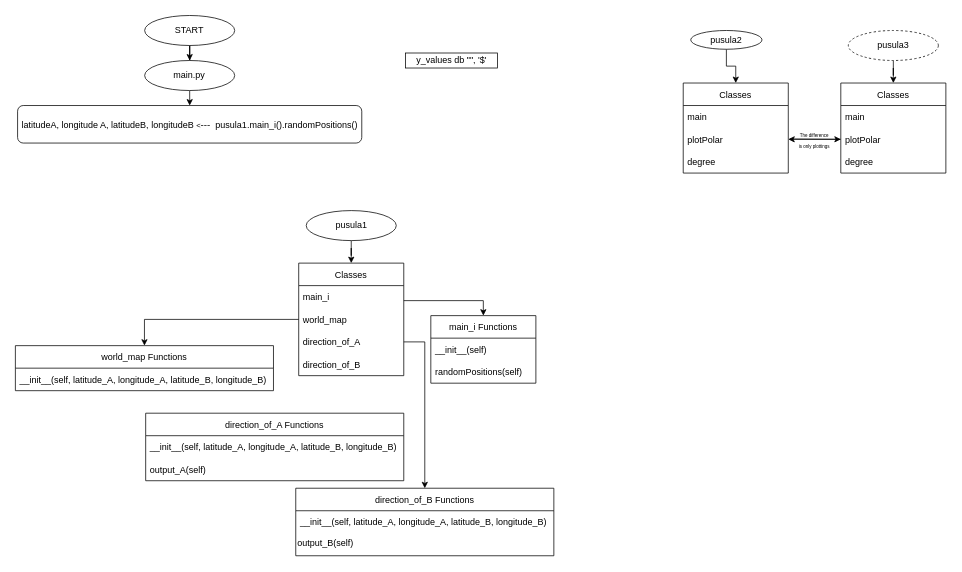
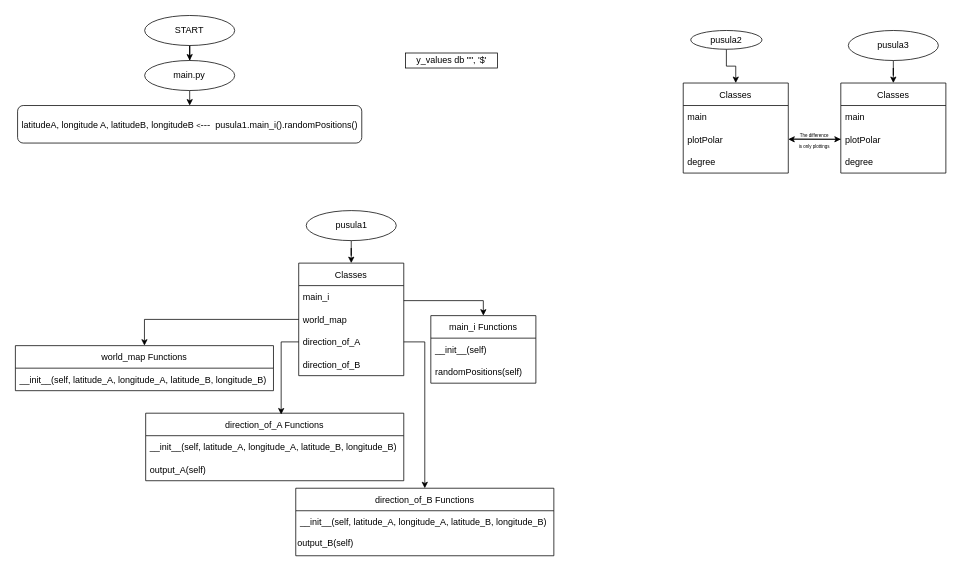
  <mxCell id="0" />
  <mxCell id="1" parent="0" />
  <mxCell id="2" value="" style="edgeStyle=orthogonalEdgeStyle;rounded=0;orthogonalLoop=1;jettySize=auto;html=1;" parent="1" source="3" target="6" edge="1"><mxGeometry relative="1" as="geometry" /></mxCell>
  <mxCell id="3" value="START" style="ellipse;whiteSpace=wrap;html=1;" parent="1" vertex="1"><mxGeometry x="192.27" y="20" width="120" height="40" as="geometry" /></mxCell>
  <mxCell id="4" value="y_values db &quot;&quot;, '$'" style="rounded=0;whiteSpace=wrap;html=1;" parent="1" vertex="1"><mxGeometry x="540" y="70" width="122.5" height="20" as="geometry" /></mxCell>
  <mxCell id="5" value="" style="edgeStyle=orthogonalEdgeStyle;rounded=0;orthogonalLoop=1;jettySize=auto;html=1;" parent="1" source="6" target="7" edge="1"><mxGeometry relative="1" as="geometry" /></mxCell>
  <mxCell id="6" value="main.py" style="ellipse;whiteSpace=wrap;html=1;" parent="1" vertex="1"><mxGeometry x="192.27" y="80" width="120" height="40" as="geometry" /></mxCell>
  <mxCell id="7" value="latitudeA, longitude A, latitudeB, longitudeB&amp;nbsp;&lt;font style=&quot;font-size: 10px&quot;&gt;&amp;lt;&lt;/font&gt;&lt;font style=&quot;font-size: 13px&quot;&gt;---&lt;/font&gt;&amp;nbsp;&amp;nbsp;&lt;span style=&quot;background-color: rgb(255, 255, 255);&quot;&gt;pusula1.main_i().randomPositions()&lt;/span&gt;" style="rounded=1;whiteSpace=wrap;html=1;fontSize=12;glass=0;strokeWidth=1;shadow=0;" parent="1" vertex="1"><mxGeometry x="22.94" y="140" width="458.67" height="50" as="geometry" /></mxCell>
  <mxCell id="8" value="" style="edgeStyle=orthogonalEdgeStyle;rounded=0;orthogonalLoop=1;jettySize=auto;html=1;entryX=0.5;entryY=0;entryDx=0;entryDy=0;" parent="1" source="9" target="10" edge="1"><mxGeometry relative="1" as="geometry"><mxPoint x="467.58" y="345.5" as="targetPoint" /></mxGeometry></mxCell>
  <mxCell id="9" value="pusula1" style="ellipse;whiteSpace=wrap;html=1;" parent="1" vertex="1"><mxGeometry x="407.58" y="280" width="120" height="40" as="geometry" /></mxCell>
  <mxCell id="10" value="Classes" style="swimlane;fontStyle=0;childLayout=stackLayout;horizontal=1;startSize=30;horizontalStack=0;resizeParent=1;resizeParentMax=0;resizeLast=0;collapsible=1;marginBottom=0;labelBackgroundColor=#FFFFFF;fontFamily=Helvetica;fontColor=#000000;" parent="1" vertex="1"><mxGeometry x="397.58" y="350" width="140" height="150" as="geometry" /></mxCell>
  <mxCell id="11" value="main_i" style="text;strokeColor=none;fillColor=none;align=left;verticalAlign=middle;spacingLeft=4;spacingRight=4;overflow=hidden;points=[[0,0.5],[1,0.5]];portConstraint=eastwest;rotatable=0;labelBackgroundColor=#FFFFFF;fontFamily=Helvetica;fontColor=#000000;" parent="10" vertex="1"><mxGeometry y="30" width="140" height="30" as="geometry" /></mxCell>
  <mxCell id="12" value="world_map" style="text;strokeColor=none;fillColor=none;align=left;verticalAlign=middle;spacingLeft=4;spacingRight=4;overflow=hidden;points=[[0,0.5],[1,0.5]];portConstraint=eastwest;rotatable=0;labelBackgroundColor=#FFFFFF;fontFamily=Helvetica;fontColor=#000000;" parent="10" vertex="1"><mxGeometry y="60" width="140" height="30" as="geometry" /></mxCell>
  <mxCell id="13" value="direction_of_A" style="text;strokeColor=none;fillColor=none;align=left;verticalAlign=middle;spacingLeft=4;spacingRight=4;overflow=hidden;points=[[0,0.5],[1,0.5]];portConstraint=eastwest;rotatable=0;labelBackgroundColor=#FFFFFF;fontFamily=Helvetica;fontColor=#000000;" parent="10" vertex="1"><mxGeometry y="90" width="140" height="30" as="geometry" /></mxCell>
  <mxCell id="14" value="direction_of_B" style="text;strokeColor=none;fillColor=none;align=left;verticalAlign=middle;spacingLeft=4;spacingRight=4;overflow=hidden;points=[[0,0.5],[1,0.5]];portConstraint=eastwest;rotatable=0;labelBackgroundColor=#FFFFFF;fontFamily=Helvetica;fontColor=#000000;" parent="10" vertex="1"><mxGeometry y="120" width="140" height="30" as="geometry" /></mxCell>
  <mxCell id="15" value="main_i Functions" style="swimlane;fontStyle=0;childLayout=stackLayout;horizontal=1;startSize=30;horizontalStack=0;resizeParent=1;resizeParentMax=0;resizeLast=0;collapsible=1;marginBottom=0;labelBackgroundColor=#FFFFFF;fontFamily=Helvetica;fontColor=#000000;" parent="1" vertex="1"><mxGeometry x="573.63" y="420" width="140" height="90" as="geometry" /></mxCell>
  <mxCell id="16" value="__init__(self)" style="text;strokeColor=none;fillColor=none;align=left;verticalAlign=middle;spacingLeft=4;spacingRight=4;overflow=hidden;points=[[0,0.5],[1,0.5]];portConstraint=eastwest;rotatable=0;labelBackgroundColor=#FFFFFF;fontFamily=Helvetica;fontColor=#000000;" parent="15" vertex="1"><mxGeometry y="30" width="140" height="30" as="geometry" /></mxCell>
  <mxCell id="17" value="randomPositions(self)" style="text;strokeColor=none;fillColor=none;align=left;verticalAlign=middle;spacingLeft=4;spacingRight=4;overflow=hidden;points=[[0,0.5],[1,0.5]];portConstraint=eastwest;rotatable=0;labelBackgroundColor=#FFFFFF;fontFamily=Helvetica;fontColor=#000000;" parent="15" vertex="1"><mxGeometry y="60" width="140" height="30" as="geometry" /></mxCell>
  <mxCell id="18" style="edgeStyle=orthogonalEdgeStyle;rounded=0;orthogonalLoop=1;jettySize=auto;html=1;fontFamily=Helvetica;fontColor=#000000;entryX=0.5;entryY=0;entryDx=0;entryDy=0;" parent="1" target="15" edge="1"><mxGeometry relative="1" as="geometry"><mxPoint x="537.63" y="400" as="sourcePoint" /><mxPoint x="573.63" y="400" as="targetPoint" /><Array as="points"><mxPoint x="643.63" y="400" /></Array></mxGeometry></mxCell>
  <mxCell id="19" value="world_map Functions" style="swimlane;fontStyle=0;childLayout=stackLayout;horizontal=1;startSize=30;horizontalStack=0;resizeParent=1;resizeParentMax=0;resizeLast=0;collapsible=1;marginBottom=0;labelBackgroundColor=#FFFFFF;fontFamily=Helvetica;fontColor=#000000;" parent="1" vertex="1"><mxGeometry x="20" y="460" width="343.95" height="60" as="geometry" /></mxCell>
  <mxCell id="20" value="__init__(self, latitude_A, longitude_A, latitude_B, longitude_B)" style="text;strokeColor=none;fillColor=none;align=left;verticalAlign=middle;spacingLeft=4;spacingRight=4;overflow=hidden;points=[[0,0.5],[1,0.5]];portConstraint=eastwest;rotatable=0;labelBackgroundColor=#FFFFFF;fontFamily=Helvetica;fontColor=#000000;" parent="19" vertex="1"><mxGeometry y="30" width="343.95" height="30" as="geometry" /></mxCell>
  <mxCell id="21" value="" style="edgeStyle=orthogonalEdgeStyle;rounded=0;orthogonalLoop=1;jettySize=auto;html=1;fontFamily=Helvetica;fontColor=#000000;" parent="1" source="12" target="19" edge="1"><mxGeometry relative="1" as="geometry" /></mxCell>
  <mxCell id="22" value="direction_of_A Functions" style="swimlane;fontStyle=0;childLayout=stackLayout;horizontal=1;startSize=30;horizontalStack=0;resizeParent=1;resizeParentMax=0;resizeLast=0;collapsible=1;marginBottom=0;labelBackgroundColor=#FFFFFF;fontFamily=Helvetica;fontColor=#000000;" parent="1" vertex="1"><mxGeometry x="193.63" y="550" width="343.95" height="90" as="geometry" /></mxCell>
  <mxCell id="23" value="__init__(self, latitude_A, longitude_A, latitude_B, longitude_B)" style="text;strokeColor=none;fillColor=none;align=left;verticalAlign=middle;spacingLeft=4;spacingRight=4;overflow=hidden;points=[[0,0.5],[1,0.5]];portConstraint=eastwest;rotatable=0;labelBackgroundColor=#FFFFFF;fontFamily=Helvetica;fontColor=#000000;" parent="22" vertex="1"><mxGeometry y="30" width="343.95" height="30" as="geometry" /></mxCell>
  <mxCell id="24" value="output_A(self)" style="text;strokeColor=none;fillColor=none;align=left;verticalAlign=middle;spacingLeft=4;spacingRight=4;overflow=hidden;points=[[0,0.5],[1,0.5]];portConstraint=eastwest;rotatable=0;labelBackgroundColor=#FFFFFF;fontFamily=Helvetica;fontColor=#000000;" vertex="1" parent="22"><mxGeometry y="60" width="343.95" height="30" as="geometry" /></mxCell>
+ <mxCell id="25" style="edgeStyle=orthogonalEdgeStyle;rounded=0;orthogonalLoop=1;jettySize=auto;html=1;exitX=0;exitY=0.5;exitDx=0;exitDy=0;fontFamily=Helvetica;fontColor=#000000;entryX=0.525;entryY=0.019;entryDx=0;entryDy=0;entryPerimeter=0;" parent="1" source="13" target="22" edge="1"><mxGeometry relative="1" as="geometry"><mxPoint x="373.63" y="540" as="targetPoint" /></mxGeometry></mxCell>
  <mxCell id="26" style="edgeStyle=orthogonalEdgeStyle;rounded=0;orthogonalLoop=1;jettySize=auto;html=1;exitX=1;exitY=0.5;exitDx=0;exitDy=0;fontFamily=Helvetica;fontColor=#000000;entryX=0.5;entryY=0;entryDx=0;entryDy=0;" parent="1" source="13" target="27" edge="1"><mxGeometry relative="1" as="geometry"><mxPoint x="563.63" y="680" as="targetPoint" /><Array as="points"><mxPoint x="565.63" y="455" /></Array></mxGeometry></mxCell>
  <mxCell id="27" value="direction_of_B Functions" style="swimlane;fontStyle=0;childLayout=stackLayout;horizontal=1;startSize=30;horizontalStack=0;resizeParent=1;resizeParentMax=0;resizeLast=0;collapsible=1;marginBottom=0;labelBackgroundColor=#FFFFFF;fontFamily=Helvetica;fontColor=#000000;" parent="1" vertex="1"><mxGeometry x="393.63" y="650" width="343.95" height="90" as="geometry" /></mxCell>
  <mxCell id="28" value="__init__(self, latitude_A, longitude_A, latitude_B, longitude_B)" style="text;strokeColor=none;fillColor=none;align=left;verticalAlign=middle;spacingLeft=4;spacingRight=4;overflow=hidden;points=[[0,0.5],[1,0.5]];portConstraint=eastwest;rotatable=0;labelBackgroundColor=#FFFFFF;fontFamily=Helvetica;fontColor=#000000;" parent="27" vertex="1"><mxGeometry y="30" width="343.95" height="30" as="geometry" /></mxCell>
  <mxCell id="29" value="&lt;span style=&quot;color: rgb(0, 0, 0); font-family: Helvetica; font-size: 12px; font-style: normal; font-variant-ligatures: normal; font-variant-caps: normal; font-weight: 400; letter-spacing: normal; orphans: 2; text-align: left; text-indent: 0px; text-transform: none; widows: 2; word-spacing: 0px; -webkit-text-stroke-width: 0px; background-color: rgb(255, 255, 255); text-decoration-thickness: initial; text-decoration-style: initial; text-decoration-color: initial; float: none; display: inline !important;&quot;&gt;output_B(self)&lt;/span&gt;" style="text;whiteSpace=wrap;html=1;" vertex="1" parent="27"><mxGeometry y="60" width="343.95" height="30" as="geometry" /></mxCell>
  <mxCell id="30" value="" style="edgeStyle=orthogonalEdgeStyle;rounded=0;orthogonalLoop=1;jettySize=auto;html=1;entryX=0.5;entryY=0;entryDx=0;entryDy=0;" edge="1" parent="1" source="31" target="32"><mxGeometry relative="1" as="geometry"><mxPoint x="980" y="105.5" as="targetPoint" /></mxGeometry></mxCell>
  <mxCell id="31" value="pusula2" style="ellipse;whiteSpace=wrap;html=1;" vertex="1" parent="1"><mxGeometry x="920" y="40" width="95" height="25" as="geometry" /></mxCell>
  <mxCell id="32" value="Classes" style="swimlane;fontStyle=0;childLayout=stackLayout;horizontal=1;startSize=30;horizontalStack=0;resizeParent=1;resizeParentMax=0;resizeLast=0;collapsible=1;marginBottom=0;labelBackgroundColor=#FFFFFF;fontFamily=Helvetica;fontColor=#000000;" vertex="1" parent="1"><mxGeometry x="910" y="110" width="140" height="120" as="geometry" /></mxCell>
  <mxCell id="33" value="main" style="text;strokeColor=none;fillColor=none;align=left;verticalAlign=middle;spacingLeft=4;spacingRight=4;overflow=hidden;points=[[0,0.5],[1,0.5]];portConstraint=eastwest;rotatable=0;labelBackgroundColor=#FFFFFF;fontFamily=Helvetica;fontColor=#000000;" vertex="1" parent="32"><mxGeometry y="30" width="140" height="30" as="geometry" /></mxCell>
  <mxCell id="34" value="plotPolar" style="text;strokeColor=none;fillColor=none;align=left;verticalAlign=middle;spacingLeft=4;spacingRight=4;overflow=hidden;points=[[0,0.5],[1,0.5]];portConstraint=eastwest;rotatable=0;labelBackgroundColor=#FFFFFF;fontFamily=Helvetica;fontColor=#000000;" vertex="1" parent="32"><mxGeometry y="60" width="140" height="30" as="geometry" /></mxCell>
  <mxCell id="35" value="degree" style="text;strokeColor=none;fillColor=none;align=left;verticalAlign=middle;spacingLeft=4;spacingRight=4;overflow=hidden;points=[[0,0.5],[1,0.5]];portConstraint=eastwest;rotatable=0;labelBackgroundColor=#FFFFFF;fontFamily=Helvetica;fontColor=#000000;" vertex="1" parent="32"><mxGeometry y="90" width="140" height="30" as="geometry" /></mxCell>
  <mxCell id="36" value="" style="edgeStyle=orthogonalEdgeStyle;rounded=0;orthogonalLoop=1;jettySize=auto;html=1;entryX=0.5;entryY=0;entryDx=0;entryDy=0;" edge="1" parent="1" source="37" target="38"><mxGeometry relative="1" as="geometry"><mxPoint x="1190" y="105.5" as="targetPoint" /></mxGeometry></mxCell>
- <mxCell id="37" value="pusula3" style="ellipse;whiteSpace=wrap;html=1;dashed=1;" vertex="1" parent="1"><mxGeometry x="1130" y="40" width="120" height="40" as="geometry" /></mxCell>
+ <mxCell id="37" value="pusula3" style="ellipse;whiteSpace=wrap;html=1;" vertex="1" parent="1"><mxGeometry x="1130" y="40" width="120" height="40" as="geometry" /></mxCell>
  <mxCell id="38" value="Classes" style="swimlane;fontStyle=0;childLayout=stackLayout;horizontal=1;startSize=30;horizontalStack=0;resizeParent=1;resizeParentMax=0;resizeLast=0;collapsible=1;marginBottom=0;labelBackgroundColor=#FFFFFF;fontFamily=Helvetica;fontColor=#000000;" vertex="1" parent="1"><mxGeometry x="1120" y="110" width="140" height="120" as="geometry" /></mxCell>
  <mxCell id="39" value="main" style="text;strokeColor=none;fillColor=none;align=left;verticalAlign=middle;spacingLeft=4;spacingRight=4;overflow=hidden;points=[[0,0.5],[1,0.5]];portConstraint=eastwest;rotatable=0;labelBackgroundColor=#FFFFFF;fontFamily=Helvetica;fontColor=#000000;" vertex="1" parent="38"><mxGeometry y="30" width="140" height="30" as="geometry" /></mxCell>
  <mxCell id="40" value="plotPolar" style="text;strokeColor=none;fillColor=none;align=left;verticalAlign=middle;spacingLeft=4;spacingRight=4;overflow=hidden;points=[[0,0.5],[1,0.5]];portConstraint=eastwest;rotatable=0;labelBackgroundColor=#FFFFFF;fontFamily=Helvetica;fontColor=#000000;" vertex="1" parent="38"><mxGeometry y="60" width="140" height="30" as="geometry" /></mxCell>
  <mxCell id="41" value="degree" style="text;strokeColor=none;fillColor=none;align=left;verticalAlign=middle;spacingLeft=4;spacingRight=4;overflow=hidden;points=[[0,0.5],[1,0.5]];portConstraint=eastwest;rotatable=0;labelBackgroundColor=#FFFFFF;fontFamily=Helvetica;fontColor=#000000;" vertex="1" parent="38"><mxGeometry y="90" width="140" height="30" as="geometry" /></mxCell>
  <mxCell id="42" value="" style="edgeStyle=none;rounded=0;orthogonalLoop=1;jettySize=auto;html=1;" edge="1" parent="1" source="40"><mxGeometry relative="1" as="geometry"><mxPoint x="1050" y="185" as="targetPoint" /></mxGeometry></mxCell>
  <mxCell id="43" value="" style="edgeStyle=none;rounded=0;orthogonalLoop=1;jettySize=auto;html=1;exitX=1.014;exitY=0.487;exitDx=0;exitDy=0;entryX=0;entryY=0.5;entryDx=0;entryDy=0;startArrow=none;exitPerimeter=0;" edge="1" parent="1" source="34" target="40"><mxGeometry relative="1" as="geometry" /></mxCell>
  <mxCell id="44" value="&lt;font style=&quot;font-size: 6px;&quot;&gt;The difference&lt;br&gt;is only plottings&lt;br&gt;&lt;/font&gt;" style="text;html=1;strokeColor=none;fillColor=none;align=center;verticalAlign=middle;whiteSpace=wrap;rounded=0;" vertex="1" parent="1"><mxGeometry x="1050" y="170" width="70" height="30" as="geometry" /></mxCell>
